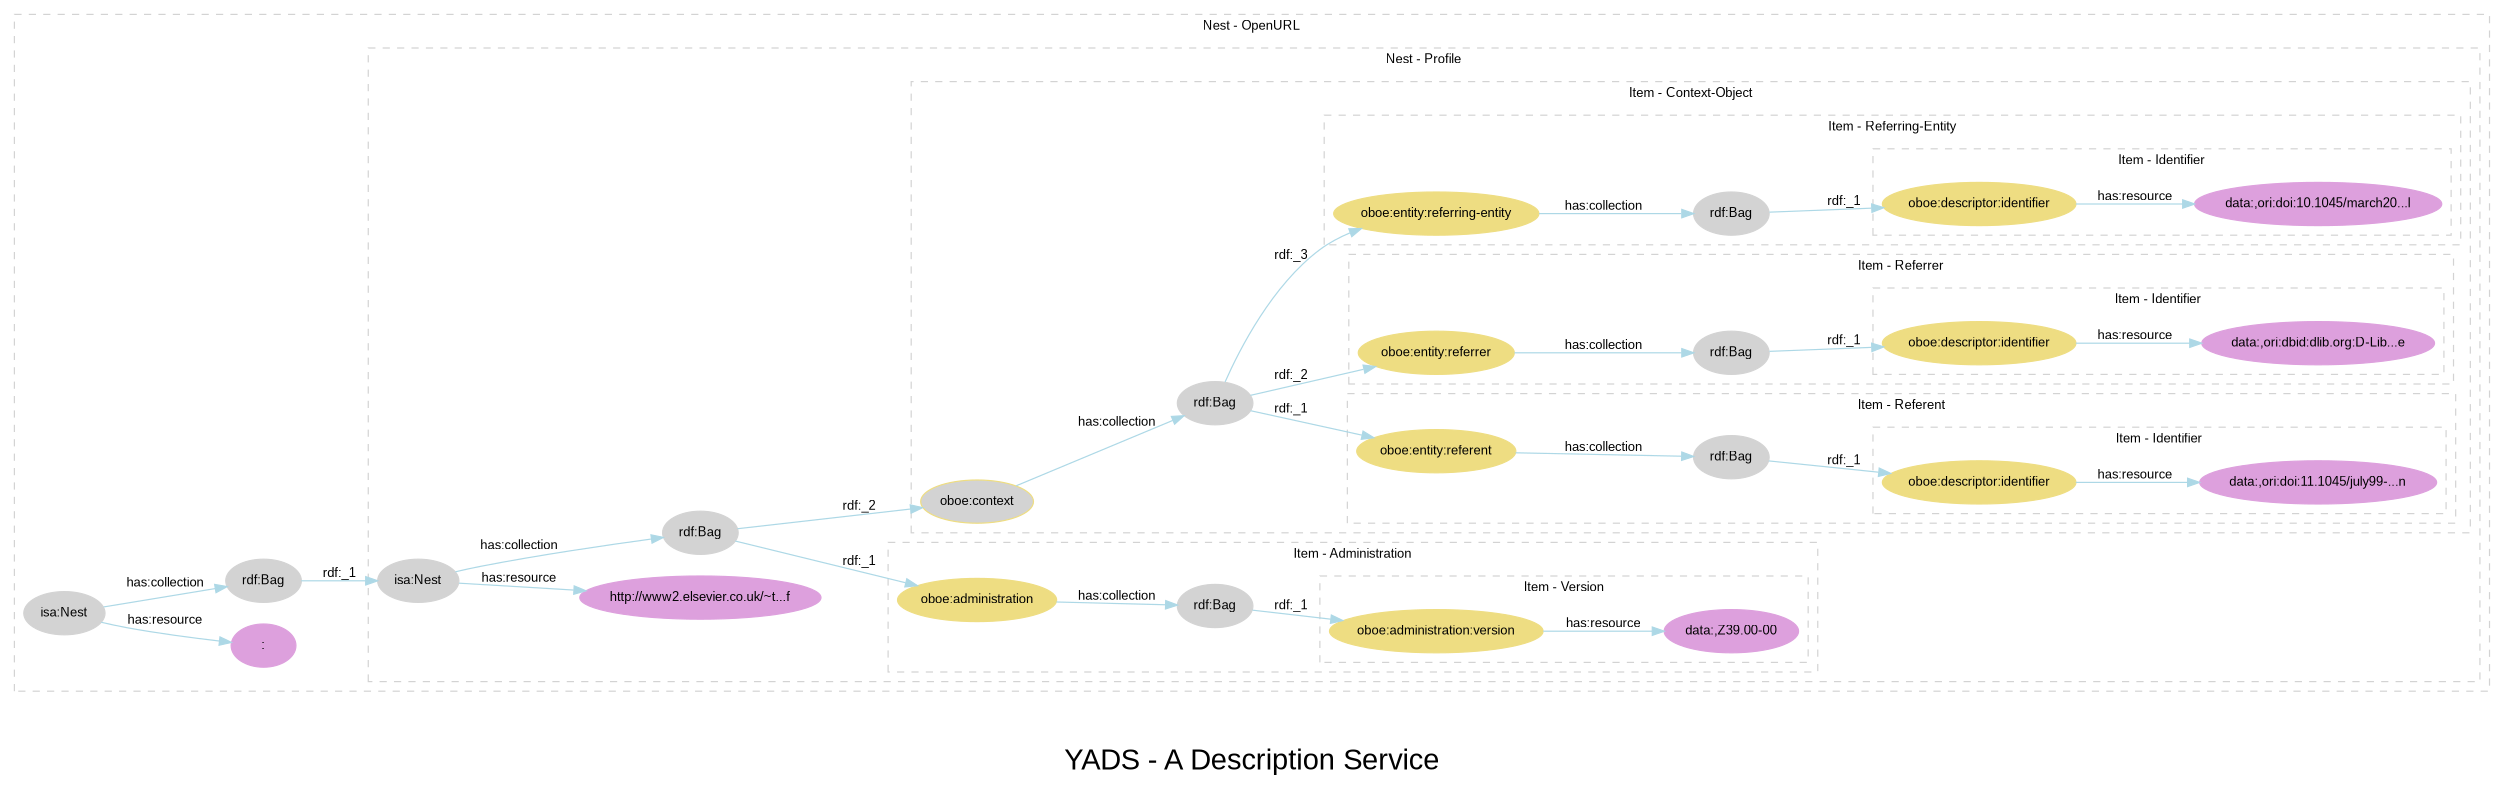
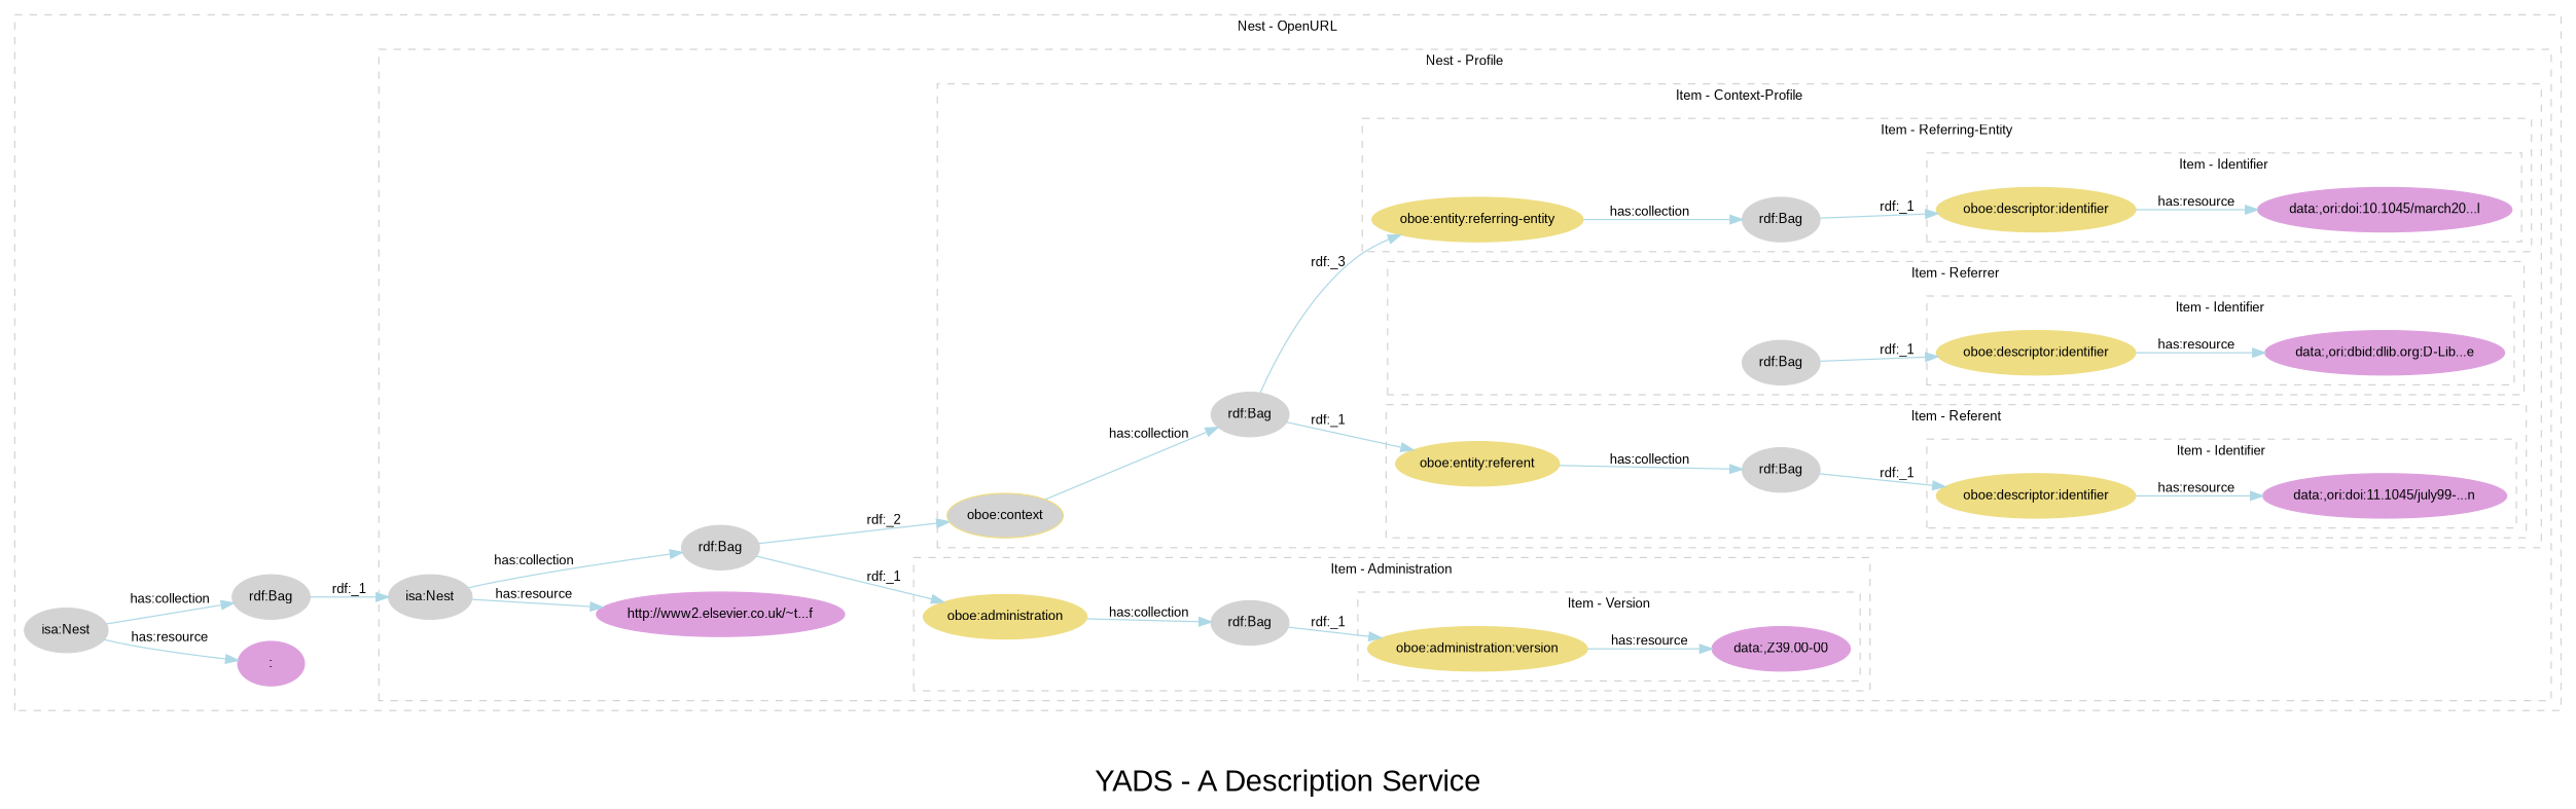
  digraph {
    fontname=arial
    fontsize=24
    label="YADS - A Description Service"
    rankdir=LR
    node [color=lightgoldenrod fontcolor=black fontname=arial fontsize=11 style=filled]
    edge [color=lightblue fontcolor=black fontname=arial fontsize=11 style=filled]
    n1 [label="oboe:administration:version"]
    "data:,Z39.00-00" [color=plum]
    n3 [label="oboe:administration"]
    n4 [color=lightgrey label="rdf:Bag"]
    n5 [label="oboe:descriptor:identifier"]
    n6 [color=plum label="data:,ori:doi:11.1045/july99-...n"]
    n7 [label="oboe:entity:referent"]
    n8 [color=lightgrey label="rdf:Bag"]
    n9 [label="oboe:descriptor:identifier"]
    "data:,ori:dbid:dlib.org:D-Lib...e" [color=plum]
-   n11 [label="oboe:entity:referrer"]
    n12 [color=lightgrey label="rdf:Bag"]
    n13 [label="oboe:descriptor:identifier"]
    "data:,ori:doi:10.1045/march20...l" [color=plum]
    n15 [label="oboe:entity:referring-entity"]
    n16 [color=lightgrey label="rdf:Bag"]
    n17 [fillcolor=lightgrey label="oboe:context"]
    n18 [color=lightgrey label="rdf:Bag"]
    n19 [color=lightgrey label="isa:Nest"]
    "http://www2.elsevier.co.uk/~t...f" [color=plum]
    n21 [color=lightgrey label="rdf:Bag"]
    n22 [color=lightgrey label="isa:Nest"]
    ":" [color=plum]
    n24 [color=lightgrey label="rdf:Bag"]
    subgraph cluster_1 {
      color=lightgrey
      fontcolor=black
      fontsize=11
      label="Nest - OpenURL"
      style=dashed
      n22
      ":"
      n24
      subgraph cluster_2 {
        color=lightgrey
        fontcolor=black
        fontsize=11
        label="Nest - Profile"
        style=dashed
        n19
        "http://www2.elsevier.co.uk/~t...f"
        n21
        subgraph cluster_3 {
          color=lightgrey
          fontcolor=black
          fontsize=11
          label="Item - Administration"
          style=dashed
          n3
          n4
          subgraph cluster_4 {
            color=lightgrey
            fontcolor=black
            fontsize=11
            label="Item - Version"
            style=dashed
            n1
            "data:,Z39.00-00"
          }
        }
        subgraph cluster_5 {
          color=lightgrey
          fontcolor=black
          fontsize=11
-         label="Item - Context-Object"
+         label="Item - Context-Profile"
          style=dashed
          n17
          n18
          subgraph cluster_6 {
            color=lightgrey
            fontcolor=black
            fontsize=11
            label="Item - Referent"
            style=dashed
            n7
            n8
            subgraph cluster_7 {
              color=lightgrey
              fontcolor=black
              fontsize=11
              label="Item - Identifier"
              style=dashed
              n5
              n6
            }
          }
          subgraph cluster_8 {
            color=lightgrey
            fontcolor=black
            fontsize=11
            label="Item - Referrer"
            style=dashed
-           n11
            n12
            subgraph cluster_9 {
              color=lightgrey
              fontcolor=black
              fontsize=11
              label="Item - Identifier"
              style=dashed
              n9
              "data:,ori:dbid:dlib.org:D-Lib...e"
            }
          }
          subgraph cluster_10 {
            color=lightgrey
            fontcolor=black
            fontsize=11
            label="Item - Referring-Entity"
            style=dashed
            n15
            n16
            subgraph cluster_11 {
              color=lightgrey
              fontcolor=black
              fontsize=11
              label="Item - Identifier"
              style=dashed
              n13
              "data:,ori:doi:10.1045/march20...l"
            }
          }
        }
      }
    }
    n1 -> "data:,Z39.00-00" [label="has:resource"]
    n3 -> n4 [label="has:collection"]
    n4 -> n1 [label="rdf:_1"]
    n5 -> n6 [label="has:resource"]
    n7 -> n8 [label="has:collection"]
    n8 -> n5 [label="rdf:_1"]
    n9 -> "data:,ori:dbid:dlib.org:D-Lib...e" [label="has:resource"]
-   n11 -> n12 [label="has:collection"]
    n12 -> n9 [label="rdf:_1"]
    n13 -> "data:,ori:doi:10.1045/march20...l" [label="has:resource"]
    n15 -> n16 [label="has:collection"]
    n16 -> n13 [label="rdf:_1"]
    n17 -> n18 [label="has:collection"]
    n18 -> n7 [label="rdf:_1"]
-   n18 -> n11 [label="rdf:_2"]
    n18 -> n15 [label="rdf:_3"]
    n19 -> "http://www2.elsevier.co.uk/~t...f" [label="has:resource"]
    n19 -> n21 [label="has:collection"]
    n21 -> n3 [label="rdf:_1"]
    n21 -> n17 [label="rdf:_2"]
    n22 -> ":" [label="has:resource"]
    n22 -> n24 [label="has:collection"]
    n24 -> n19 [label="rdf:_1"]
  }
